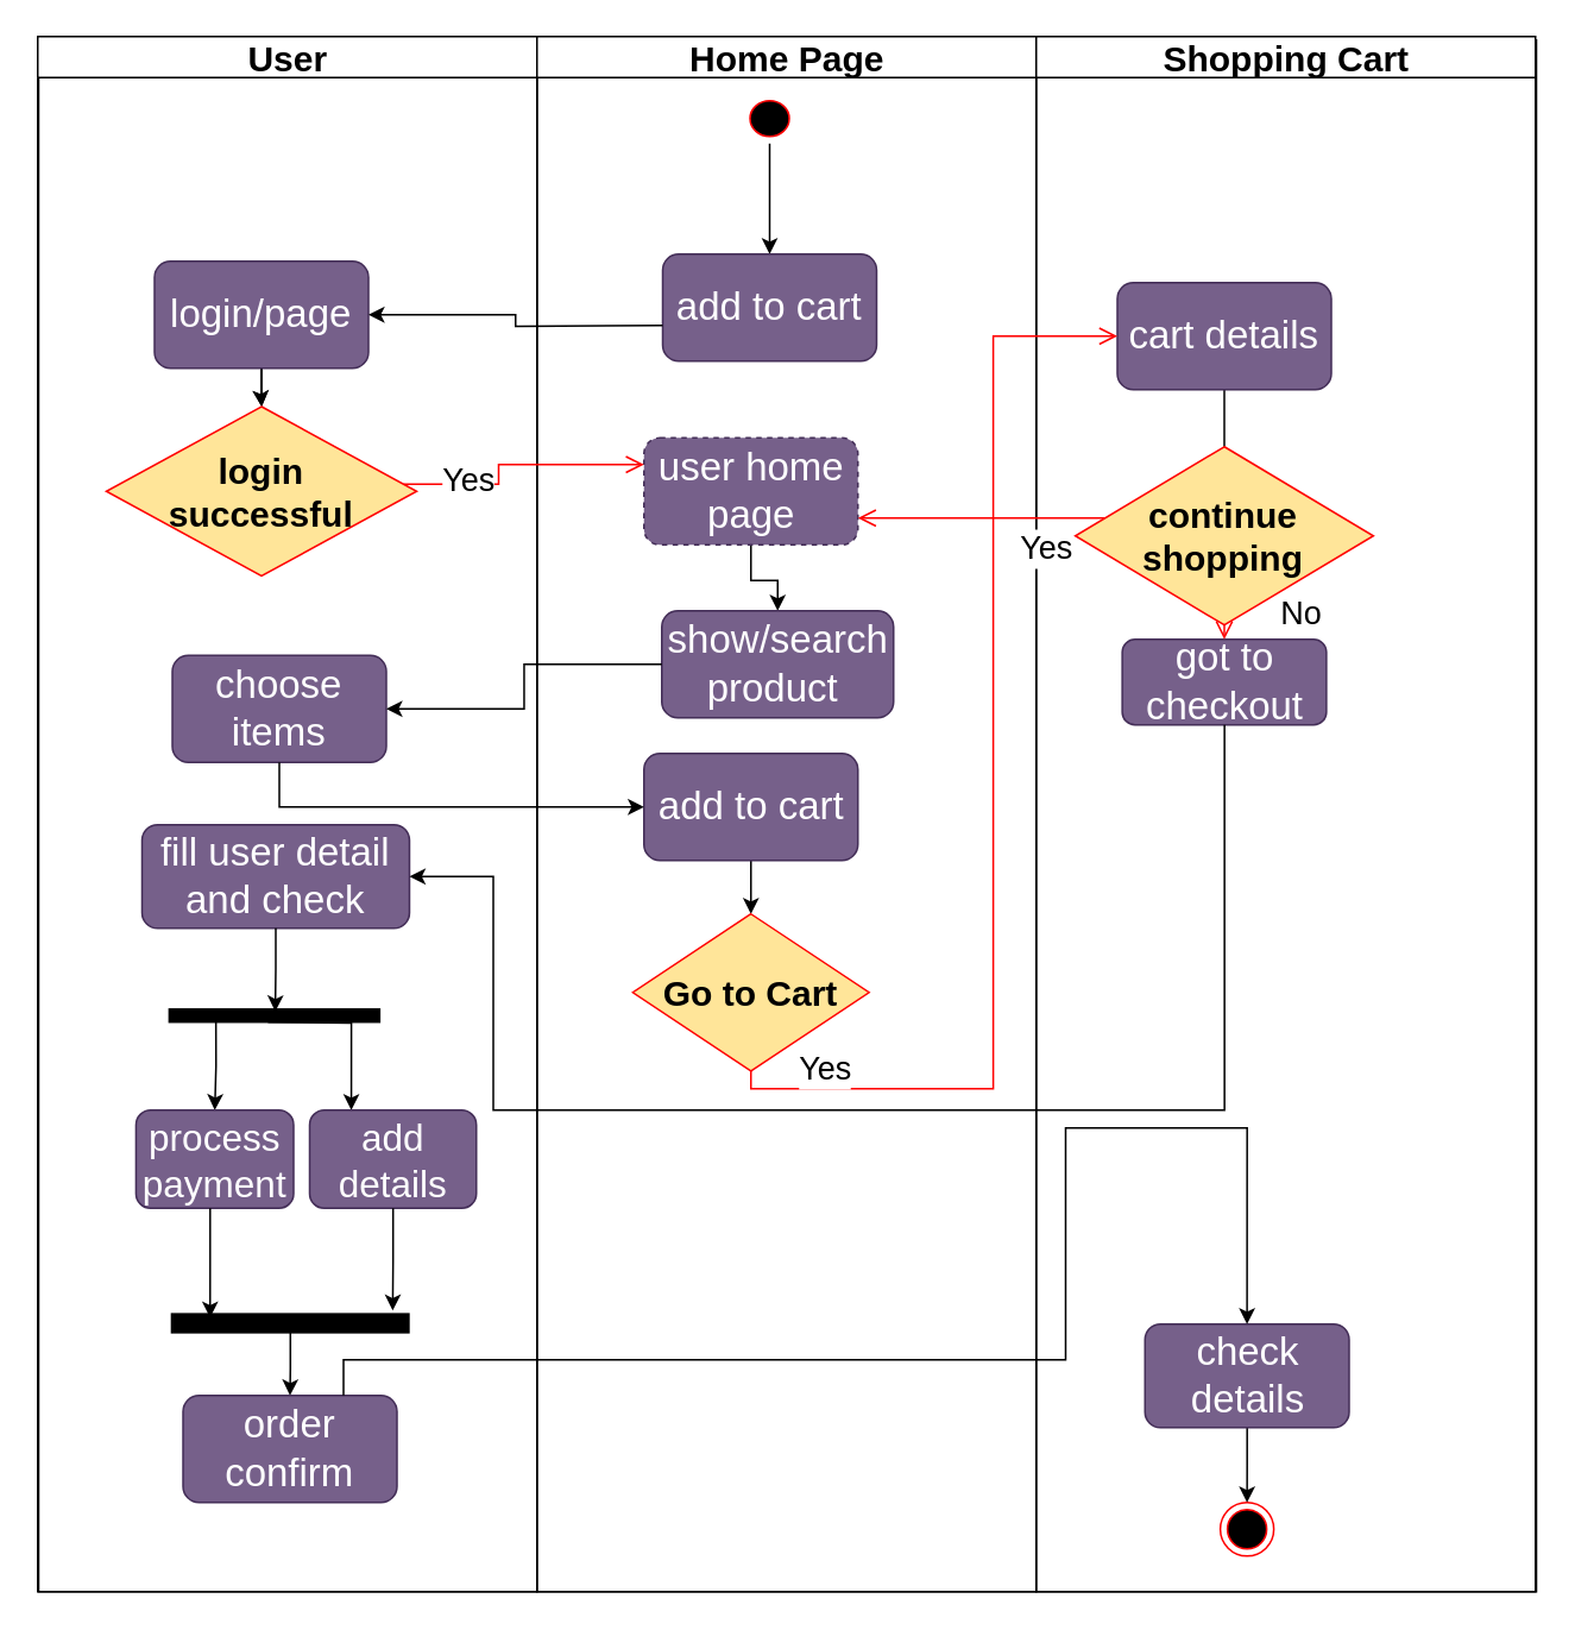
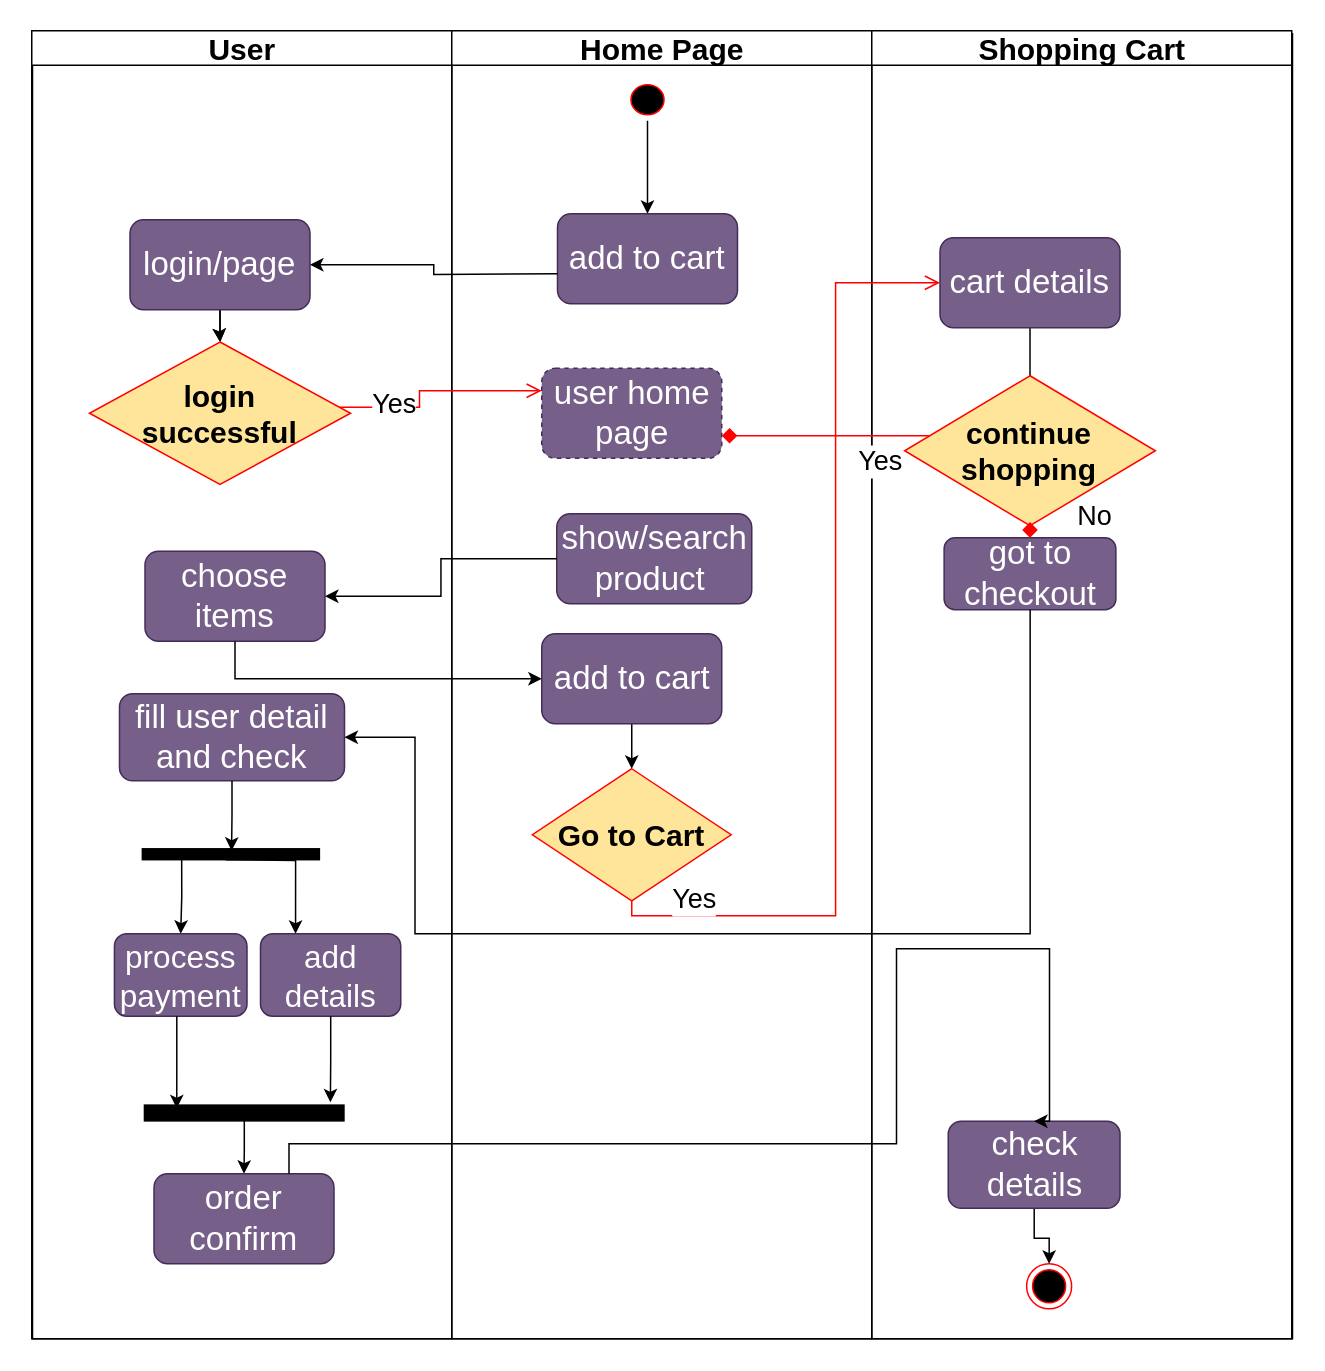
  <mxCell id="0" />
  <mxCell id="1" parent="0" />
  <mxCell id="2" value="" style="rounded=0;whiteSpace=wrap;html=1;" parent="1" vertex="1"><mxGeometry x="21" y="22" width="840" height="870" as="geometry" /></mxCell>
  <mxCell id="3" value="User" style="swimlane;whiteSpace=wrap;startSize=23;fontSize=20;" parent="1" vertex="1"><mxGeometry x="20.5" y="20" width="280" height="872" as="geometry" /></mxCell>
  <mxCell id="4" style="edgeStyle=orthogonalEdgeStyle;rounded=0;orthogonalLoop=1;jettySize=auto;html=1;" parent="3" source="6" target="7" edge="1"><mxGeometry relative="1" as="geometry" /></mxCell>
  <mxCell id="5" value="" style="edgeStyle=orthogonalEdgeStyle;rounded=0;orthogonalLoop=1;jettySize=auto;html=1;" parent="3" source="6" target="7" edge="1"><mxGeometry relative="1" as="geometry" /></mxCell>
  <mxCell id="6" value="login/page" style="rounded=1;whiteSpace=wrap;html=1;fontSize=22;fillColor=#76608a;fontColor=#ffffff;strokeColor=#432D57;" parent="3" vertex="1"><mxGeometry x="65.5" y="126" width="120" height="60" as="geometry" /></mxCell>
  <mxCell id="7" value="login &lt;br style=&quot;font-size: 20px;&quot;&gt;successful" style="rhombus;whiteSpace=wrap;html=1;fontColor=#000000;fillColor=#FFE599;strokeColor=#ff0000;fontSize=20;fontStyle=1" parent="3" vertex="1"><mxGeometry x="38.47" y="207.5" width="174.06" height="95" as="geometry" /></mxCell>
  <mxCell id="8" value="choose items" style="rounded=1;whiteSpace=wrap;html=1;fontSize=22;fillColor=#76608a;fontColor=#ffffff;strokeColor=#432D57;" parent="3" vertex="1"><mxGeometry x="75.5" y="347" width="120" height="60" as="geometry" /></mxCell>
  <mxCell id="9" value="fill user detail and check" style="rounded=1;whiteSpace=wrap;html=1;fontSize=22;fillColor=#76608a;fontColor=#ffffff;strokeColor=#432D57;" parent="3" vertex="1"><mxGeometry x="58.5" y="442" width="150" height="58" as="geometry" /></mxCell>
  <mxCell id="10" style="edgeStyle=orthogonalEdgeStyle;rounded=0;orthogonalLoop=1;jettySize=auto;html=1;entryX=0.5;entryY=0;entryDx=0;entryDy=0;exitX=0.944;exitY=0.778;exitDx=0;exitDy=0;exitPerimeter=0;" parent="3" source="12" target="14" edge="1"><mxGeometry relative="1" as="geometry" /></mxCell>
  <mxCell id="11" style="edgeStyle=orthogonalEdgeStyle;rounded=0;orthogonalLoop=1;jettySize=auto;html=1;entryX=0.25;entryY=0;entryDx=0;entryDy=0;" parent="3" target="15" edge="1"><mxGeometry relative="1" as="geometry"><mxPoint x="129.133" y="552.625" as="sourcePoint" /><mxPoint x="184.05" y="643" as="targetPoint" /></mxGeometry></mxCell>
  <mxCell id="12" value="" style="html=1;points=[];perimeter=orthogonalPerimeter;fillColor=strokeColor;rotation=90;" parent="3" vertex="1"><mxGeometry x="129.13" y="490" width="7.25" height="118" as="geometry" /></mxCell>
  <mxCell id="13" style="edgeStyle=orthogonalEdgeStyle;rounded=0;orthogonalLoop=1;jettySize=auto;html=1;entryX=0.178;entryY=0.496;entryDx=0;entryDy=0;entryPerimeter=0;" parent="3" source="9" target="12" edge="1"><mxGeometry relative="1" as="geometry" /></mxCell>
  <mxCell id="14" value="process payment" style="rounded=1;whiteSpace=wrap;html=1;fontSize=21;fillColor=#76608a;fontColor=#ffffff;strokeColor=#432D57;" parent="3" vertex="1"><mxGeometry x="55.12" y="602" width="88.38" height="55" as="geometry" /></mxCell>
  <mxCell id="15" value="add details" style="rounded=1;whiteSpace=wrap;html=1;fontSize=21;fillColor=#76608a;fontColor=#ffffff;strokeColor=#432D57;" parent="3" vertex="1"><mxGeometry x="152.5" y="602" width="93.5" height="55" as="geometry" /></mxCell>
  <mxCell id="16" style="edgeStyle=orthogonalEdgeStyle;rounded=0;orthogonalLoop=1;jettySize=auto;html=1;entryX=0.5;entryY=0;entryDx=0;entryDy=0;" parent="3" source="17" target="19" edge="1"><mxGeometry relative="1" as="geometry" /></mxCell>
  <mxCell id="17" value="" style="html=1;points=[];perimeter=orthogonalPerimeter;fillColor=strokeColor;rotation=90;" parent="3" vertex="1"><mxGeometry x="136.38" y="655" width="10.5" height="133" as="geometry" /></mxCell>
  <mxCell id="18" style="edgeStyle=orthogonalEdgeStyle;rounded=0;orthogonalLoop=1;jettySize=auto;html=1;entryX=0.205;entryY=0.838;entryDx=0;entryDy=0;entryPerimeter=0;" parent="3" source="14" target="17" edge="1"><mxGeometry relative="1" as="geometry"><mxPoint x="98.5" y="712" as="targetPoint" /><Array as="points"><mxPoint x="96" y="686" /></Array></mxGeometry></mxCell>
  <mxCell id="19" value="order confirm" style="rounded=1;whiteSpace=wrap;html=1;fontSize=22;fillColor=#76608a;fontColor=#ffffff;strokeColor=#432D57;" parent="3" vertex="1"><mxGeometry x="81.5" y="762" width="120" height="60" as="geometry" /></mxCell>
  <mxCell id="20" style="edgeStyle=orthogonalEdgeStyle;rounded=0;orthogonalLoop=1;jettySize=auto;html=1;entryX=-0.176;entryY=0.068;entryDx=0;entryDy=0;entryPerimeter=0;" edge="1" parent="3" source="15" target="17"><mxGeometry relative="1" as="geometry" /></mxCell>
  <mxCell id="21" value="Home Page" style="swimlane;whiteSpace=wrap;fontSize=20;startSize=23;" parent="1" vertex="1"><mxGeometry x="300.5" y="20" width="280" height="872" as="geometry"><mxRectangle x="444.5" y="128" width="120" height="30" as="alternateBounds" /></mxGeometry></mxCell>
  <mxCell id="22" style="edgeStyle=orthogonalEdgeStyle;rounded=0;orthogonalLoop=1;jettySize=auto;html=1;entryX=0.5;entryY=0;entryDx=0;entryDy=0;" parent="21" source="23" target="30" edge="1"><mxGeometry relative="1" as="geometry"><mxPoint x="130.5" y="112" as="targetPoint" /></mxGeometry></mxCell>
  <mxCell id="23" value="" style="ellipse;shape=startState;fillColor=#000000;strokeColor=#ff0000;" parent="21" vertex="1"><mxGeometry x="115.5" y="32" width="30" height="28" as="geometry" /></mxCell>
- <mxCell id="24" style="edgeStyle=orthogonalEdgeStyle;rounded=0;orthogonalLoop=1;jettySize=auto;html=1;entryX=0.5;entryY=0;entryDx=0;entryDy=0;" parent="21" source="25" target="26" edge="1"><mxGeometry relative="1" as="geometry" /></mxCell>
  <mxCell id="25" value="user home page" style="rounded=1;whiteSpace=wrap;html=1;fontSize=22;fillColor=#76608a;fontColor=#ffffff;strokeColor=#432D57;dashed=1;" parent="21" vertex="1"><mxGeometry x="60" y="225" width="120" height="60" as="geometry" /></mxCell>
  <mxCell id="26" value="show/search product&amp;nbsp;" style="rounded=1;whiteSpace=wrap;html=1;fontSize=22;fillColor=#76608a;fontColor=#ffffff;strokeColor=#432D57;" parent="21" vertex="1"><mxGeometry x="70" y="322" width="130" height="60" as="geometry" /></mxCell>
  <mxCell id="27" style="edgeStyle=orthogonalEdgeStyle;rounded=0;orthogonalLoop=1;jettySize=auto;html=1;entryX=0.5;entryY=0;entryDx=0;entryDy=0;" parent="21" source="28" target="29" edge="1"><mxGeometry relative="1" as="geometry" /></mxCell>
  <mxCell id="28" value="add to cart" style="rounded=1;whiteSpace=wrap;html=1;fontSize=22;fillColor=#76608a;fontColor=#ffffff;strokeColor=#432D57;" parent="21" vertex="1"><mxGeometry x="60" y="402" width="120" height="60" as="geometry" /></mxCell>
  <mxCell id="29" value="Go to Cart" style="rhombus;whiteSpace=wrap;html=1;fontColor=#000000;fillColor=#FFE599;strokeColor=#ff0000;fontSize=20;fontStyle=1" parent="21" vertex="1"><mxGeometry x="53.75" y="492" width="132.5" height="88" as="geometry" /></mxCell>
  <mxCell id="30" value="add to cart" style="rounded=1;whiteSpace=wrap;html=1;fontSize=22;fillColor=#76608a;fontColor=#ffffff;strokeColor=#432D57;" parent="21" vertex="1"><mxGeometry x="70.5" y="122" width="120" height="60" as="geometry" /></mxCell>
  <mxCell id="31" value="Shopping Cart" style="swimlane;whiteSpace=wrap;startSize=23;fontSize=20;" parent="1" vertex="1"><mxGeometry x="580.5" y="20" width="280" height="872" as="geometry" /></mxCell>
  <mxCell id="32" style="edgeStyle=orthogonalEdgeStyle;rounded=0;orthogonalLoop=1;jettySize=auto;html=1;" parent="31" source="33" edge="1"><mxGeometry relative="1" as="geometry"><mxPoint x="105.5" y="252" as="targetPoint" /></mxGeometry></mxCell>
  <mxCell id="33" value="cart details" style="rounded=1;whiteSpace=wrap;html=1;fontSize=22;fillColor=#76608a;fontColor=#ffffff;strokeColor=#432D57;" parent="31" vertex="1"><mxGeometry x="45.5" y="138" width="120" height="60" as="geometry" /></mxCell>
  <mxCell id="34" value="got to checkout" style="rounded=1;whiteSpace=wrap;html=1;fontSize=22;fillColor=#76608a;fontColor=#ffffff;strokeColor=#432D57;" parent="31" vertex="1"><mxGeometry x="48.25" y="338" width="114.5" height="48" as="geometry" /></mxCell>
  <mxCell id="35" value="continue shopping" style="rhombus;whiteSpace=wrap;html=1;fontColor=#000000;fillColor=#FFE599;strokeColor=#ff0000;fontSize=20;fontStyle=1" parent="31" vertex="1"><mxGeometry x="21.91" y="230" width="167.19" height="100" as="geometry" /></mxCell>
- <mxCell id="36" value="&lt;font style=&quot;font-size: 18px;&quot;&gt;No&lt;/font&gt;" style="edgeStyle=orthogonalEdgeStyle;html=1;align=left;verticalAlign=bottom;endArrow=open;endSize=8;strokeColor=#ff0000;rounded=0;entryX=0.5;entryY=0;entryDx=0;entryDy=0;exitX=0.5;exitY=1;exitDx=0;exitDy=0;" parent="31" source="35" target="34" edge="1"><mxGeometry x="1" y="30" relative="1" as="geometry"><mxPoint x="245.5" y="272" as="targetPoint" /><mxPoint x="115.5" y="302" as="sourcePoint" /><mxPoint as="offset" /></mxGeometry></mxCell>
+ <mxCell id="36" value="&lt;font style=&quot;font-size: 18px;&quot;&gt;No&lt;/font&gt;" style="edgeStyle=orthogonalEdgeStyle;html=1;align=left;verticalAlign=bottom;endArrow=diamond;endSize=8;strokeColor=#ff0000;rounded=0;entryX=0.5;entryY=0;entryDx=0;entryDy=0;exitX=0.5;exitY=1;exitDx=0;exitDy=0;" parent="31" source="35" target="34" edge="1"><mxGeometry x="1" y="30" relative="1" as="geometry"><mxPoint x="245.5" y="272" as="targetPoint" /><mxPoint x="115.5" y="302" as="sourcePoint" /><mxPoint as="offset" /></mxGeometry></mxCell>
  <mxCell id="37" value="" style="ellipse;shape=endState;fillColor=#000000;strokeColor=#ff0000" parent="31" vertex="1"><mxGeometry x="103.25" y="822" width="30" height="30" as="geometry" /></mxCell>
  <mxCell id="38" style="edgeStyle=orthogonalEdgeStyle;rounded=0;orthogonalLoop=1;jettySize=auto;html=1;entryX=0.5;entryY=0;entryDx=0;entryDy=0;" parent="31" source="39" target="37" edge="1"><mxGeometry relative="1" as="geometry" /></mxCell>
- <mxCell id="39" value="check details" style="rounded=1;whiteSpace=wrap;html=1;fontSize=22;fillColor=#76608a;fontColor=#ffffff;strokeColor=#432D57;" parent="31" vertex="1"><mxGeometry x="61" y="722" width="114.5" height="58" as="geometry" /></mxCell>
+ <mxCell id="39" value="check details" style="rounded=1;whiteSpace=wrap;html=1;fontSize=22;fillColor=#76608a;fontColor=#ffffff;strokeColor=#432D57;" parent="31" vertex="1"><mxGeometry x="51" y="727" width="114.5" height="58" as="geometry" /></mxCell>
  <mxCell id="40" style="edgeStyle=orthogonalEdgeStyle;rounded=0;orthogonalLoop=1;jettySize=auto;html=1;" parent="1" target="6" edge="1"><mxGeometry relative="1" as="geometry"><mxPoint x="206" y="162" as="targetPoint" /><mxPoint x="371" y="182" as="sourcePoint" /></mxGeometry></mxCell>
  <mxCell id="41" value="&lt;font style=&quot;font-size: 18px;&quot;&gt;Yes&lt;/font&gt;" style="edgeStyle=orthogonalEdgeStyle;html=1;align=left;verticalAlign=top;endArrow=open;endSize=8;strokeColor=#ff0000;rounded=0;entryX=0;entryY=0.25;entryDx=0;entryDy=0;" parent="1" source="7" target="25" edge="1"><mxGeometry x="-0.729" y="19" relative="1" as="geometry"><mxPoint x="386" y="262" as="targetPoint" /><Array as="points"><mxPoint x="279" y="271" /><mxPoint x="279" y="260" /></Array><mxPoint as="offset" /></mxGeometry></mxCell>
  <mxCell id="42" style="edgeStyle=orthogonalEdgeStyle;rounded=0;orthogonalLoop=1;jettySize=auto;html=1;entryX=1;entryY=0.5;entryDx=0;entryDy=0;" parent="1" source="26" target="8" edge="1"><mxGeometry relative="1" as="geometry"><mxPoint x="186" y="372" as="targetPoint" /></mxGeometry></mxCell>
  <mxCell id="43" style="edgeStyle=orthogonalEdgeStyle;rounded=0;orthogonalLoop=1;jettySize=auto;html=1;entryX=0;entryY=0.5;entryDx=0;entryDy=0;" parent="1" source="8" target="28" edge="1"><mxGeometry relative="1" as="geometry"><mxPoint x="376" y="427" as="targetPoint" /><Array as="points"><mxPoint x="156" y="452" /></Array></mxGeometry></mxCell>
  <mxCell id="44" value="&lt;font style=&quot;font-size: 18px;&quot;&gt;Yes&lt;/font&gt;" style="edgeStyle=orthogonalEdgeStyle;html=1;align=left;verticalAlign=top;endArrow=open;endSize=8;strokeColor=#ff0000;rounded=0;exitX=0.5;exitY=1;exitDx=0;exitDy=0;entryX=0;entryY=0.5;entryDx=0;entryDy=0;" parent="1" source="29" target="33" edge="1"><mxGeometry x="-0.889" y="28" relative="1" as="geometry"><mxPoint x="606" y="192" as="targetPoint" /><mxPoint x="440" y="556" as="sourcePoint" /><mxPoint as="offset" /></mxGeometry></mxCell>
- <mxCell id="45" value="&lt;font style=&quot;font-size: 18px;&quot;&gt;Yes&lt;/font&gt;" style="edgeStyle=orthogonalEdgeStyle;html=1;align=left;verticalAlign=top;endArrow=open;endSize=8;strokeColor=#ff0000;rounded=0;entryX=1;entryY=0.75;entryDx=0;entryDy=0;" parent="1" source="35" target="25" edge="1"><mxGeometry x="-0.292" relative="1" as="geometry"><mxPoint x="686" y="372" as="targetPoint" /><Array as="points"><mxPoint x="627" y="292" /><mxPoint x="627" y="290" /></Array><mxPoint as="offset" /></mxGeometry></mxCell>
+ <mxCell id="45" value="&lt;font style=&quot;font-size: 18px;&quot;&gt;Yes&lt;/font&gt;" style="edgeStyle=orthogonalEdgeStyle;html=1;align=left;verticalAlign=top;endArrow=diamond;endSize=8;strokeColor=#ff0000;rounded=0;entryX=1;entryY=0.75;entryDx=0;entryDy=0;" parent="1" source="35" target="25" edge="1"><mxGeometry x="-0.292" relative="1" as="geometry"><mxPoint x="686" y="372" as="targetPoint" /><Array as="points"><mxPoint x="627" y="292" /><mxPoint x="627" y="290" /></Array><mxPoint as="offset" /></mxGeometry></mxCell>
  <mxCell id="46" style="edgeStyle=orthogonalEdgeStyle;rounded=0;orthogonalLoop=1;jettySize=auto;html=1;entryX=0.5;entryY=0;entryDx=0;entryDy=0;exitX=0.75;exitY=0;exitDx=0;exitDy=0;" parent="1" source="19" target="39" edge="1"><mxGeometry relative="1" as="geometry"><mxPoint x="616" y="632" as="targetPoint" /><Array as="points"><mxPoint x="192" y="762" /><mxPoint x="597" y="762" /><mxPoint x="597" y="632" /><mxPoint x="699" y="632" /></Array></mxGeometry></mxCell>
  <mxCell id="47" style="edgeStyle=orthogonalEdgeStyle;rounded=0;orthogonalLoop=1;jettySize=auto;html=1;entryX=1;entryY=0.5;entryDx=0;entryDy=0;" edge="1" parent="1" source="34" target="9"><mxGeometry relative="1" as="geometry"><Array as="points"><mxPoint x="686" y="622" /><mxPoint x="276" y="622" /><mxPoint x="276" y="491" /></Array></mxGeometry></mxCell>
